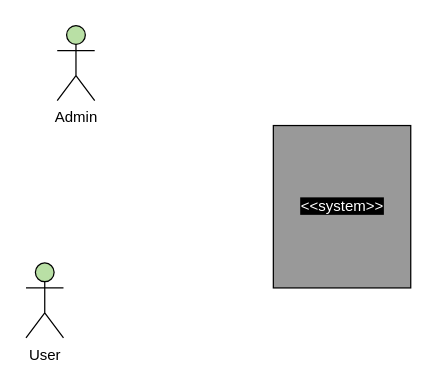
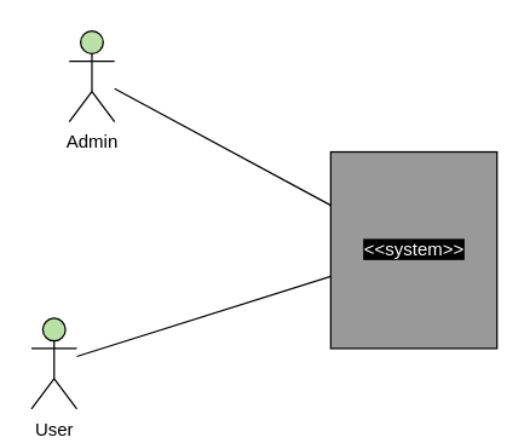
  <mxCell id="0" />
  <mxCell id="1" parent="0" />
  <mxCell id="2" value="&lt;span style=&quot;background-color: rgb(0 , 0 , 0)&quot;&gt;&lt;font color=&quot;#ffffff&quot;&gt;&amp;lt;&amp;lt;system&amp;gt;&amp;gt;&lt;/font&gt;&lt;/span&gt;" style="html=1;fillColor=#999999;" parent="1" vertex="1"><mxGeometry x="218" y="100" width="110" height="130" as="geometry" /></mxCell>
  <mxCell id="3" value="Admin" style="shape=umlActor;verticalLabelPosition=bottom;labelBackgroundColor=#ffffff;verticalAlign=top;html=1;fillColor=#B9E0A5;" parent="1" vertex="1"><mxGeometry x="45" y="20" width="30" height="60" as="geometry" /></mxCell>
  <mxCell id="4" value="User" style="shape=umlActor;verticalLabelPosition=bottom;labelBackgroundColor=#ffffff;verticalAlign=top;html=1;fillColor=#B9E0A5;" parent="1" vertex="1"><mxGeometry x="20" y="210" width="30" height="60" as="geometry" /></mxCell>
+ <mxCell id="5" value="" style="endArrow=none;html=1;" parent="1" source="3" target="2" edge="1"><mxGeometry width="50" height="50" relative="1" as="geometry"><mxPoint x="20" y="450" as="sourcePoint" /><mxPoint x="70" y="400" as="targetPoint" /></mxGeometry></mxCell>
+ <mxCell id="6" value="" style="endArrow=none;html=1;" parent="1" source="4" target="2" edge="1"><mxGeometry width="50" height="50" relative="1" as="geometry"><mxPoint x="45" y="20" as="sourcePoint" /><mxPoint x="228" y="182.5" as="targetPoint" /></mxGeometry></mxCell>
